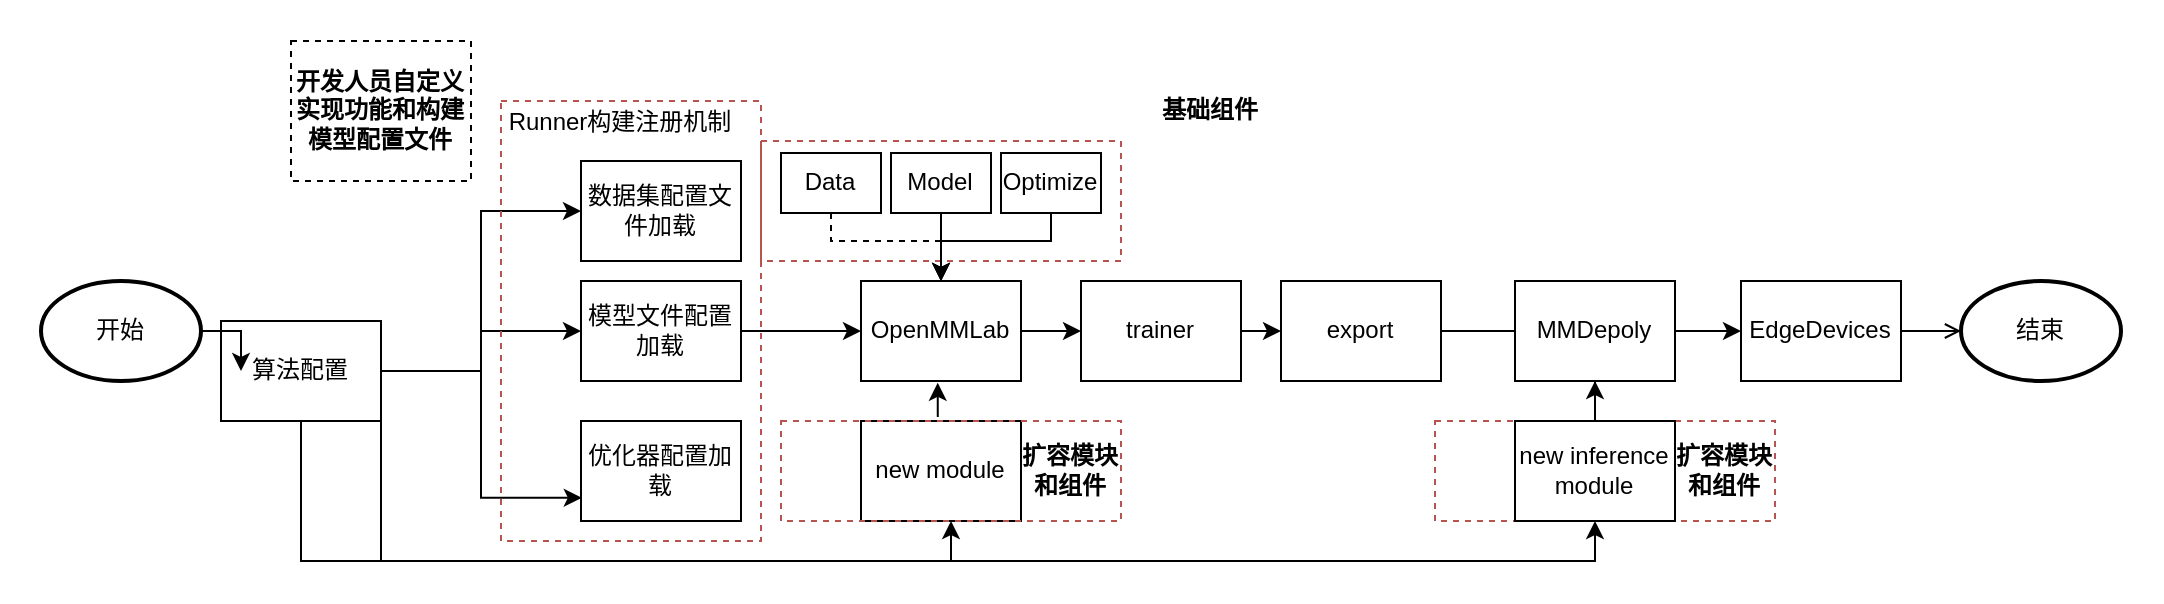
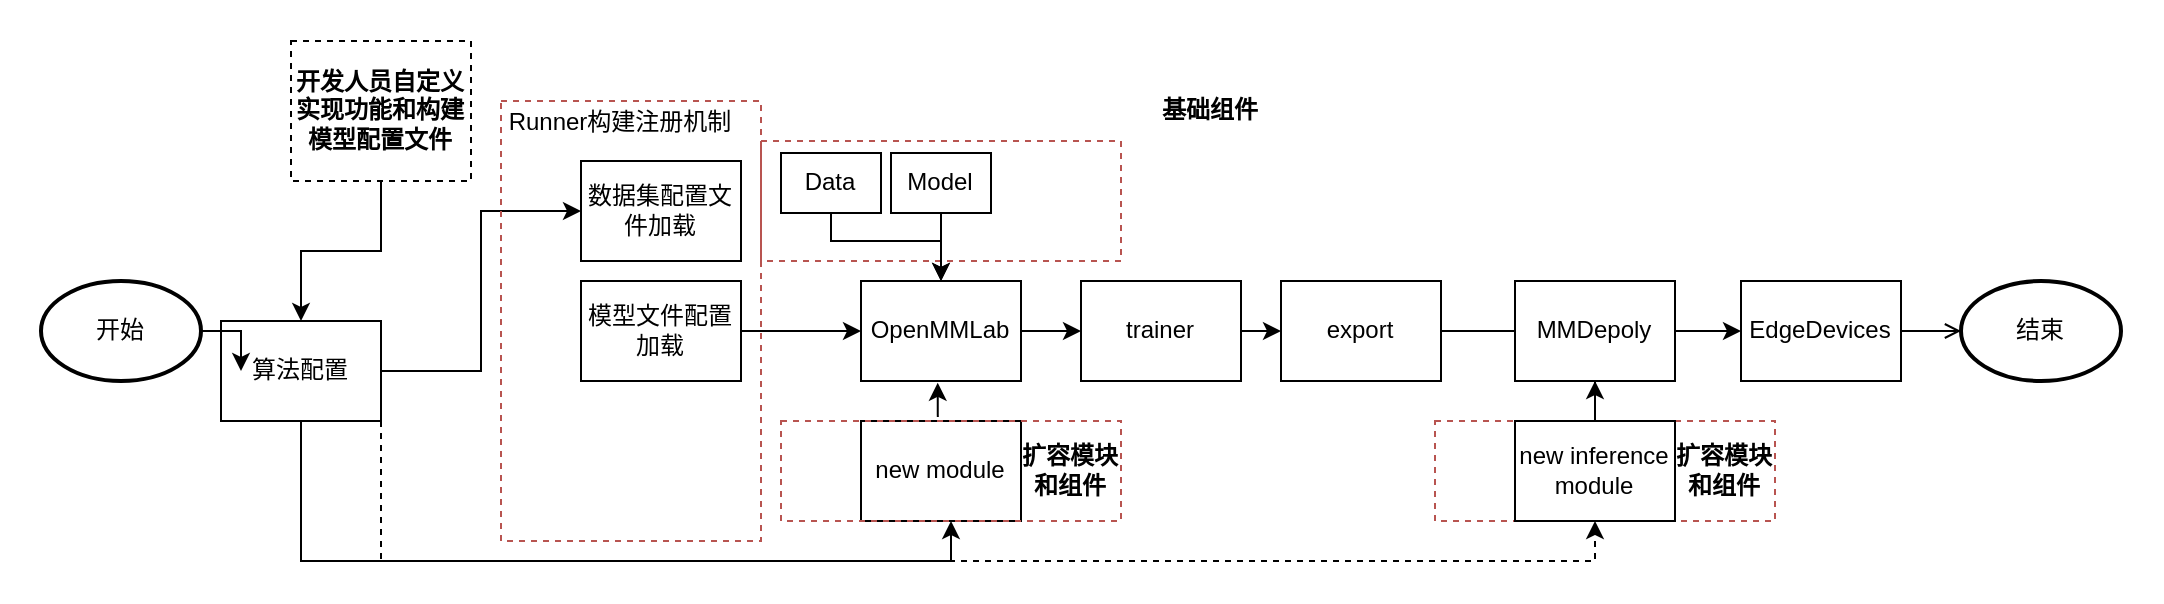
  <mxCell id="0" />
  <mxCell id="1" parent="0" />
  <mxCell id="2" value="" style="rounded=0;whiteSpace=wrap;html=1;fillColor=none;strokeColor=#b85450;dashed=1;" vertex="1" parent="1"><mxGeometry x="380" y="70" width="180" height="60" as="geometry" /></mxCell>
  <mxCell id="3" style="edgeStyle=orthogonalEdgeStyle;rounded=0;orthogonalLoop=1;jettySize=auto;html=1;exitX=1;exitY=0.5;exitDx=0;exitDy=0;entryX=0;entryY=0.5;entryDx=0;entryDy=0;" edge="1" parent="1" source="4" target="27"><mxGeometry relative="1" as="geometry" /></mxCell>
  <mxCell id="4" value="OpenMMLab" style="rounded=0;whiteSpace=wrap;html=1;" vertex="1" parent="1"><mxGeometry x="430" y="140" width="80" height="50" as="geometry" /></mxCell>
- <mxCell id="5" style="edgeStyle=orthogonalEdgeStyle;rounded=0;orthogonalLoop=1;jettySize=auto;html=1;" edge="1" parent="1" source="10" target="12"><mxGeometry relative="1" as="geometry" /></mxCell>
  <mxCell id="6" style="edgeStyle=orthogonalEdgeStyle;rounded=0;orthogonalLoop=1;jettySize=auto;html=1;exitX=1;exitY=0.5;exitDx=0;exitDy=0;entryX=0;entryY=0.5;entryDx=0;entryDy=0;exitPerimeter=0;" edge="1" parent="1" source="10" target="13"><mxGeometry relative="1" as="geometry" /></mxCell>
- <mxCell id="7" style="edgeStyle=orthogonalEdgeStyle;rounded=0;orthogonalLoop=1;jettySize=auto;html=1;exitX=1;exitY=0.5;exitDx=0;exitDy=0;entryX=0.005;entryY=0.768;entryDx=0;entryDy=0;entryPerimeter=0;" edge="1" parent="1" source="10" target="14"><mxGeometry relative="1" as="geometry" /></mxCell>
  <mxCell id="8" style="edgeStyle=orthogonalEdgeStyle;rounded=0;orthogonalLoop=1;jettySize=auto;html=1;exitX=0.5;exitY=1;exitDx=0;exitDy=0;entryX=0.5;entryY=1;entryDx=0;entryDy=0;" edge="1" parent="1" source="10" target="31"><mxGeometry relative="1" as="geometry" /></mxCell>
- <mxCell id="9" style="edgeStyle=orthogonalEdgeStyle;rounded=0;orthogonalLoop=1;jettySize=auto;html=1;entryX=0.5;entryY=1;entryDx=0;entryDy=0;" edge="1" parent="1" source="10" target="39"><mxGeometry relative="1" as="geometry"><Array as="points"><mxPoint x="190" y="280" /><mxPoint x="797" y="280" /></Array></mxGeometry></mxCell>
+ <mxCell id="9" style="edgeStyle=orthogonalEdgeStyle;rounded=0;orthogonalLoop=1;jettySize=auto;html=1;entryX=0.5;entryY=1;entryDx=0;entryDy=0;dashed=1;" edge="1" parent="1" source="10" target="39"><mxGeometry relative="1" as="geometry"><Array as="points"><mxPoint x="190" y="280" /><mxPoint x="797" y="280" /></Array></mxGeometry></mxCell>
  <mxCell id="10" value="算法配置" style="rounded=0;whiteSpace=wrap;html=1;" vertex="1" parent="1"><mxGeometry x="110" y="160" width="80" height="50" as="geometry" /></mxCell>
  <mxCell id="11" style="edgeStyle=orthogonalEdgeStyle;rounded=0;orthogonalLoop=1;jettySize=auto;html=1;exitX=1;exitY=0.5;exitDx=0;exitDy=0;entryX=0;entryY=0.5;entryDx=0;entryDy=0;" edge="1" parent="1" source="12" target="4"><mxGeometry relative="1" as="geometry" /></mxCell>
  <mxCell id="12" value="模型文件配置加载" style="rounded=0;whiteSpace=wrap;html=1;" vertex="1" parent="1"><mxGeometry x="290" y="140" width="80" height="50" as="geometry" /></mxCell>
  <mxCell id="13" value="数据集配置文件加载" style="rounded=0;whiteSpace=wrap;html=1;" vertex="1" parent="1"><mxGeometry x="290" y="80" width="80" height="50" as="geometry" /></mxCell>
- <mxCell id="14" value="优化器配置加载" style="rounded=0;whiteSpace=wrap;html=1;" vertex="1" parent="1"><mxGeometry x="290" y="210" width="80" height="50" as="geometry" /></mxCell>
  <mxCell id="15" style="edgeStyle=orthogonalEdgeStyle;rounded=0;orthogonalLoop=1;jettySize=auto;html=1;entryX=0.492;entryY=1.058;entryDx=0;entryDy=0;entryPerimeter=0;" edge="1" parent="1"><mxGeometry relative="1" as="geometry"><mxPoint x="469" y="208" as="sourcePoint" /><mxPoint x="468.36" y="190.9" as="targetPoint" /><Array as="points"><mxPoint x="469" y="191" /><mxPoint x="468" y="191" /></Array></mxGeometry></mxCell>
  <mxCell id="16" value="new module" style="rounded=0;whiteSpace=wrap;html=1;" vertex="1" parent="1"><mxGeometry x="430" y="210" width="80" height="50" as="geometry" /></mxCell>
- <mxCell id="17" style="edgeStyle=orthogonalEdgeStyle;rounded=0;orthogonalLoop=1;jettySize=auto;html=1;exitX=0.5;exitY=1;exitDx=0;exitDy=0;dashed=1;" edge="1" parent="1" source="18" target="4"><mxGeometry relative="1" as="geometry"><Array as="points"><mxPoint x="415" y="120" /><mxPoint x="470" y="120" /></Array></mxGeometry></mxCell>
+ <mxCell id="17" style="edgeStyle=orthogonalEdgeStyle;rounded=0;orthogonalLoop=1;jettySize=auto;html=1;exitX=0.5;exitY=1;exitDx=0;exitDy=0;" edge="1" parent="1" source="18" target="4"><mxGeometry relative="1" as="geometry"><Array as="points"><mxPoint x="415" y="120" /><mxPoint x="470" y="120" /></Array></mxGeometry></mxCell>
  <mxCell id="18" value="Data" style="rounded=0;whiteSpace=wrap;html=1;" vertex="1" parent="1"><mxGeometry x="390" y="76" width="50" height="30" as="geometry" /></mxCell>
  <mxCell id="19" style="edgeStyle=orthogonalEdgeStyle;rounded=0;orthogonalLoop=1;jettySize=auto;html=1;exitX=0.5;exitY=1;exitDx=0;exitDy=0;entryX=0.5;entryY=0;entryDx=0;entryDy=0;" edge="1" parent="1" source="20" target="4"><mxGeometry relative="1" as="geometry" /></mxCell>
  <mxCell id="20" value="Model" style="rounded=0;whiteSpace=wrap;html=1;" vertex="1" parent="1"><mxGeometry x="445" y="76" width="50" height="30" as="geometry" /></mxCell>
- <mxCell id="21" style="edgeStyle=orthogonalEdgeStyle;rounded=0;orthogonalLoop=1;jettySize=auto;html=1;exitX=0.5;exitY=1;exitDx=0;exitDy=0;entryX=0.5;entryY=0;entryDx=0;entryDy=0;" edge="1" parent="1" source="22" target="4"><mxGeometry relative="1" as="geometry"><Array as="points"><mxPoint x="525" y="120" /><mxPoint x="470" y="120" /></Array></mxGeometry></mxCell>
- <mxCell id="22" value="Optimize" style="rounded=0;whiteSpace=wrap;html=1;" vertex="1" parent="1"><mxGeometry x="500" y="76" width="50" height="30" as="geometry" /></mxCell>
  <mxCell id="23" style="edgeStyle=orthogonalEdgeStyle;rounded=0;orthogonalLoop=1;jettySize=auto;html=1;" edge="1" parent="1" source="24" target="10"><mxGeometry relative="1" as="geometry" /></mxCell>
  <mxCell id="24" value="开始" style="strokeWidth=2;html=1;shape=mxgraph.flowchart.start_1;whiteSpace=wrap;" vertex="1" parent="1"><mxGeometry x="20" y="140" width="80" height="50" as="geometry" /></mxCell>
  <mxCell id="25" style="edgeStyle=orthogonalEdgeStyle;rounded=0;orthogonalLoop=1;jettySize=auto;html=1;exitX=0.5;exitY=1;exitDx=0;exitDy=0;" edge="1" parent="1" source="10" target="10"><mxGeometry relative="1" as="geometry" /></mxCell>
  <mxCell id="26" style="edgeStyle=orthogonalEdgeStyle;rounded=0;orthogonalLoop=1;jettySize=auto;html=1;exitX=1;exitY=0.5;exitDx=0;exitDy=0;entryX=0;entryY=0.5;entryDx=0;entryDy=0;" edge="1" parent="1" source="27" target="29"><mxGeometry relative="1" as="geometry" /></mxCell>
  <mxCell id="27" value="trainer" style="rounded=0;whiteSpace=wrap;html=1;" vertex="1" parent="1"><mxGeometry x="540" y="140" width="80" height="50" as="geometry" /></mxCell>
  <mxCell id="28" style="edgeStyle=orthogonalEdgeStyle;rounded=0;orthogonalLoop=1;jettySize=auto;html=1;exitX=1;exitY=0.5;exitDx=0;exitDy=0;entryX=0;entryY=0.5;entryDx=0;entryDy=0;endArrow=none;" edge="1" parent="1" source="29" target="36"><mxGeometry relative="1" as="geometry" /></mxCell>
  <mxCell id="29" value="export" style="rounded=0;whiteSpace=wrap;html=1;" vertex="1" parent="1"><mxGeometry x="640" y="140" width="80" height="50" as="geometry" /></mxCell>
  <mxCell id="30" value="&lt;b&gt;基础组件&lt;/b&gt;" style="text;html=1;strokeColor=none;fillColor=none;align=center;verticalAlign=middle;whiteSpace=wrap;rounded=0;dashed=1;" vertex="1" parent="1"><mxGeometry x="575" y="40" width="60" height="30" as="geometry" /></mxCell>
  <mxCell id="31" value="" style="rounded=0;whiteSpace=wrap;html=1;fillColor=none;strokeColor=#b85450;dashed=1;" vertex="1" parent="1"><mxGeometry x="390" y="210" width="170" height="50" as="geometry" /></mxCell>
  <mxCell id="32" value="&lt;b&gt;扩容模块和组件&lt;/b&gt;" style="text;html=1;strokeColor=none;fillColor=none;align=center;verticalAlign=middle;whiteSpace=wrap;rounded=0;dashed=1;" vertex="1" parent="1"><mxGeometry x="510" y="220" width="50" height="30" as="geometry" /></mxCell>
  <mxCell id="33" value="" style="rounded=0;whiteSpace=wrap;html=1;fillColor=none;strokeColor=#b85450;dashed=1;" vertex="1" parent="1"><mxGeometry x="250" y="50" width="130" height="220" as="geometry" /></mxCell>
  <mxCell id="34" value="Runner构建注册机制" style="text;html=1;strokeColor=none;fillColor=none;align=center;verticalAlign=middle;whiteSpace=wrap;rounded=0;dashed=1;" vertex="1" parent="1"><mxGeometry x="250" y="46" width="120" height="30" as="geometry" /></mxCell>
  <mxCell id="35" style="edgeStyle=orthogonalEdgeStyle;rounded=0;orthogonalLoop=1;jettySize=auto;html=1;exitX=1;exitY=0.5;exitDx=0;exitDy=0;entryX=0;entryY=0.5;entryDx=0;entryDy=0;" edge="1" parent="1" source="36" target="42"><mxGeometry relative="1" as="geometry" /></mxCell>
  <mxCell id="36" value="MMDepoly" style="rounded=0;whiteSpace=wrap;html=1;" vertex="1" parent="1"><mxGeometry x="757" y="140" width="80" height="50" as="geometry" /></mxCell>
  <mxCell id="37" value="" style="rounded=0;whiteSpace=wrap;html=1;fillColor=none;strokeColor=#b85450;dashed=1;" vertex="1" parent="1"><mxGeometry x="717" y="210" width="170" height="50" as="geometry" /></mxCell>
  <mxCell id="38" style="edgeStyle=orthogonalEdgeStyle;rounded=0;orthogonalLoop=1;jettySize=auto;html=1;" edge="1" parent="1" source="39" target="36"><mxGeometry relative="1" as="geometry" /></mxCell>
  <mxCell id="39" value="new inference&lt;br&gt;module" style="rounded=0;whiteSpace=wrap;html=1;" vertex="1" parent="1"><mxGeometry x="757" y="210" width="80" height="50" as="geometry" /></mxCell>
  <mxCell id="40" value="&lt;b&gt;扩容模块和组件&lt;/b&gt;" style="text;html=1;strokeColor=none;fillColor=none;align=center;verticalAlign=middle;whiteSpace=wrap;rounded=0;dashed=1;" vertex="1" parent="1"><mxGeometry x="837" y="220" width="50" height="30" as="geometry" /></mxCell>
  <mxCell id="41" style="edgeStyle=orthogonalEdgeStyle;rounded=0;orthogonalLoop=1;jettySize=auto;html=1;exitX=1;exitY=0.5;exitDx=0;exitDy=0;entryX=0;entryY=0.5;entryDx=0;entryDy=0;entryPerimeter=0;endArrow=open;" edge="1" parent="1" source="42" target="45"><mxGeometry relative="1" as="geometry" /></mxCell>
  <mxCell id="42" value="EdgeDevices" style="rounded=0;whiteSpace=wrap;html=1;" vertex="1" parent="1"><mxGeometry x="870" y="140" width="80" height="50" as="geometry" /></mxCell>
+ <mxCell id="43" style="edgeStyle=orthogonalEdgeStyle;rounded=0;orthogonalLoop=1;jettySize=auto;html=1;" edge="1" parent="1" source="44" target="10"><mxGeometry relative="1" as="geometry" /></mxCell>
  <mxCell id="44" value="&lt;b&gt;开发人员自定义实现功能和构建模型配置文件&lt;/b&gt;" style="rounded=0;whiteSpace=wrap;html=1;dashed=1;fillColor=none;" vertex="1" parent="1"><mxGeometry x="145" y="20" width="90" height="70" as="geometry" /></mxCell>
  <mxCell id="45" value="结束" style="strokeWidth=2;html=1;shape=mxgraph.flowchart.start_1;whiteSpace=wrap;" vertex="1" parent="1"><mxGeometry x="980" y="140" width="80" height="50" as="geometry" /></mxCell>
